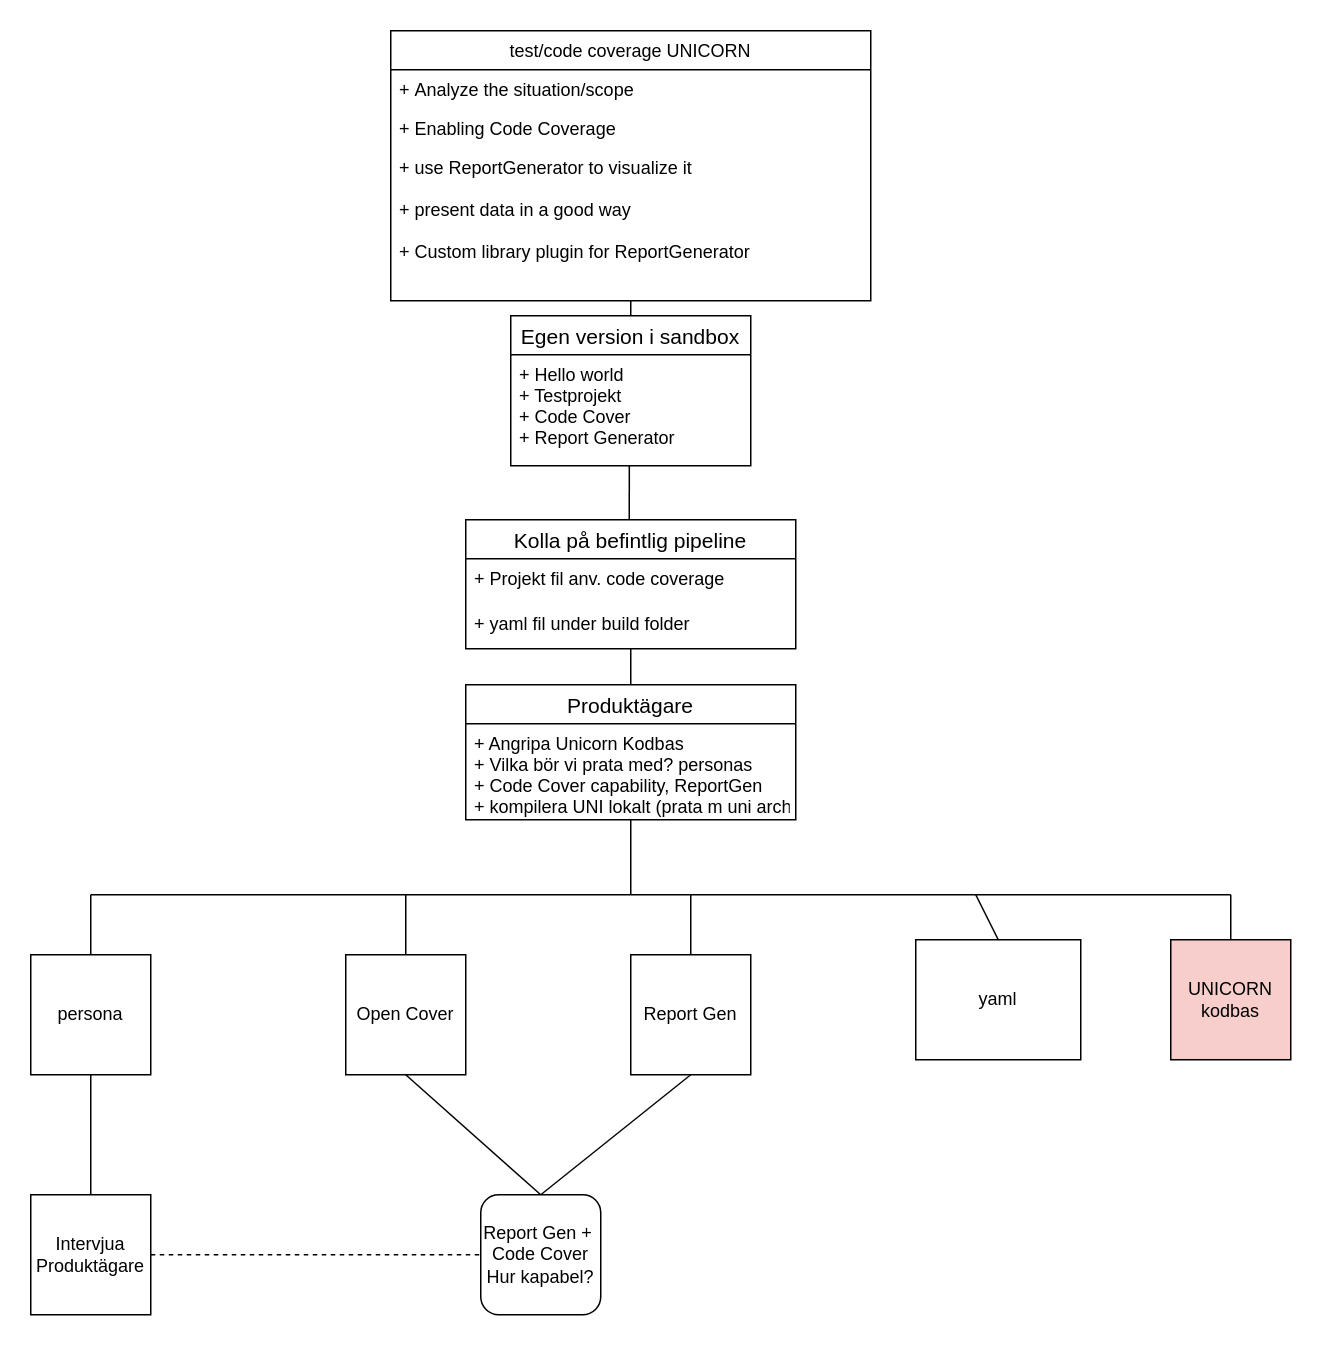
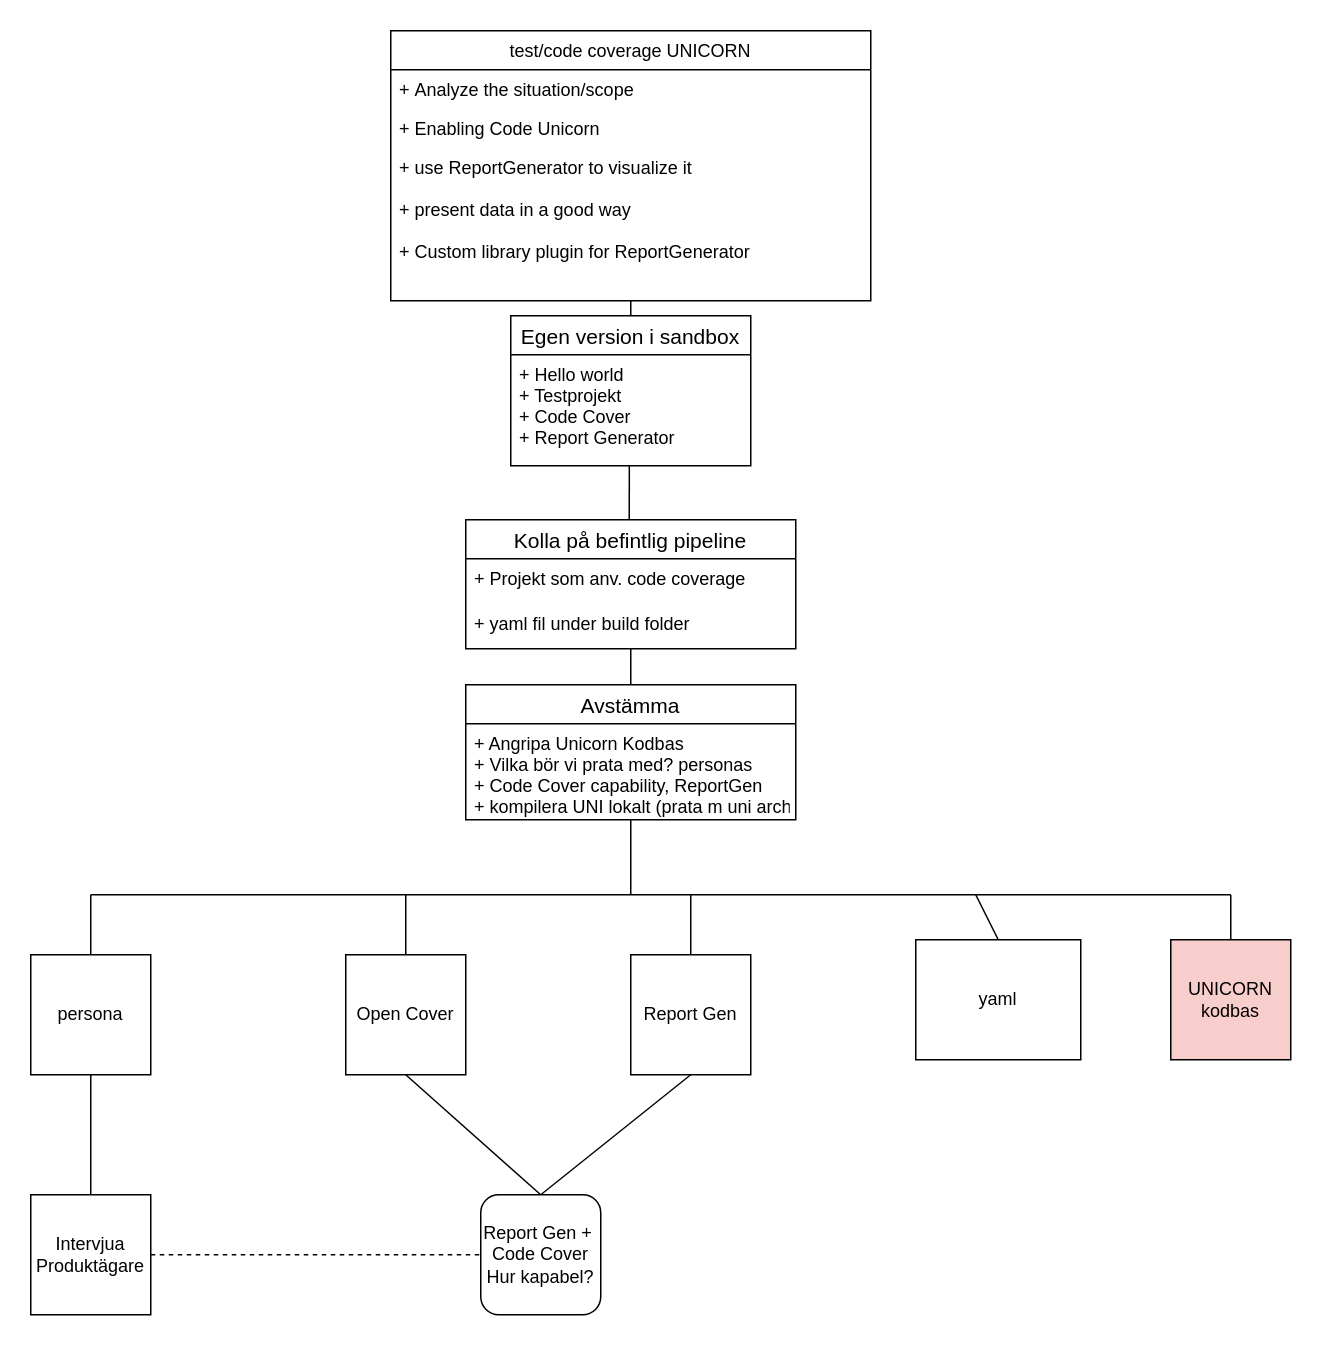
  <mxCell id="0" />
  <mxCell id="1" parent="0" />
  <mxCell id="2" value="test/code coverage UNICORN" style="swimlane;fontStyle=0;childLayout=stackLayout;horizontal=1;startSize=26;fillColor=none;horizontalStack=0;resizeParent=1;resizeParentMax=0;resizeLast=0;collapsible=1;marginBottom=0;" parent="1" vertex="1"><mxGeometry x="260" y="20" width="320" height="180" as="geometry" /></mxCell>
  <mxCell id="3" value="+ Analyze the situation/scope" style="text;strokeColor=none;fillColor=none;align=left;verticalAlign=top;spacingLeft=4;spacingRight=4;overflow=hidden;rotatable=0;points=[[0,0.5],[1,0.5]];portConstraint=eastwest;" parent="2" vertex="1"><mxGeometry y="26" width="320" height="26" as="geometry" /></mxCell>
- <mxCell id="4" value="+ Enabling Code Coverage" style="text;strokeColor=none;fillColor=none;align=left;verticalAlign=top;spacingLeft=4;spacingRight=4;overflow=hidden;rotatable=0;points=[[0,0.5],[1,0.5]];portConstraint=eastwest;" parent="2" vertex="1"><mxGeometry y="52" width="320" height="26" as="geometry" /></mxCell>
+ <mxCell id="4" value="+ Enabling Code Unicorn" style="text;strokeColor=none;fillColor=none;align=left;verticalAlign=top;spacingLeft=4;spacingRight=4;overflow=hidden;rotatable=0;points=[[0,0.5],[1,0.5]];portConstraint=eastwest;" parent="2" vertex="1"><mxGeometry y="52" width="320" height="26" as="geometry" /></mxCell>
  <mxCell id="5" value="+ use ReportGenerator to visualize it&#10;&#10;+ present data in a good way&#10;&#10;+ Custom library plugin for ReportGenerator" style="text;strokeColor=none;fillColor=none;align=left;verticalAlign=top;spacingLeft=4;spacingRight=4;overflow=hidden;rotatable=0;points=[[0,0.5],[1,0.5]];portConstraint=eastwest;" parent="2" vertex="1"><mxGeometry y="78" width="320" height="102" as="geometry" /></mxCell>
  <mxCell id="6" value="" style="endArrow=none;html=1;" parent="1" target="5" edge="1"><mxGeometry width="50" height="50" relative="1" as="geometry"><mxPoint x="420" y="230" as="sourcePoint" /><mxPoint x="470" y="390" as="targetPoint" /></mxGeometry></mxCell>
  <mxCell id="7" value="Egen version i sandbox" style="swimlane;fontStyle=0;childLayout=stackLayout;horizontal=1;startSize=26;horizontalStack=0;resizeParent=1;resizeParentMax=0;resizeLast=0;collapsible=1;marginBottom=0;align=center;fontSize=14;" parent="1" vertex="1"><mxGeometry x="340" y="210" width="160" height="100" as="geometry" /></mxCell>
  <mxCell id="8" value="+ Hello world&#10;+ Testprojekt&#10;+ Code Cover&#10;+ Report Generator" style="text;strokeColor=none;fillColor=none;spacingLeft=4;spacingRight=4;overflow=hidden;rotatable=0;points=[[0,0.5],[1,0.5]];portConstraint=eastwest;fontSize=12;" parent="7" vertex="1"><mxGeometry y="26" width="160" height="74" as="geometry" /></mxCell>
  <mxCell id="9" value="" style="endArrow=none;html=1;entryX=0.494;entryY=1.074;entryDx=0;entryDy=0;entryPerimeter=0;" parent="1" edge="1"><mxGeometry width="50" height="50" relative="1" as="geometry"><mxPoint x="419" y="356" as="sourcePoint" /><mxPoint x="419.04" y="309.996" as="targetPoint" /></mxGeometry></mxCell>
  <mxCell id="10" value="Kolla på befintlig pipeline" style="swimlane;fontStyle=0;childLayout=stackLayout;horizontal=1;startSize=26;horizontalStack=0;resizeParent=1;resizeParentMax=0;resizeLast=0;collapsible=1;marginBottom=0;align=center;fontSize=14;" parent="1" vertex="1"><mxGeometry x="310" y="346" width="220" height="86" as="geometry" /></mxCell>
- <mxCell id="11" value="+ Projekt fil anv. code coverage" style="text;strokeColor=none;fillColor=none;spacingLeft=4;spacingRight=4;overflow=hidden;rotatable=0;points=[[0,0.5],[1,0.5]];portConstraint=eastwest;fontSize=12;" parent="10" vertex="1"><mxGeometry y="26" width="220" height="30" as="geometry" /></mxCell>
+ <mxCell id="11" value="+ Projekt som anv. code coverage" style="text;strokeColor=none;fillColor=none;spacingLeft=4;spacingRight=4;overflow=hidden;rotatable=0;points=[[0,0.5],[1,0.5]];portConstraint=eastwest;fontSize=12;" parent="10" vertex="1"><mxGeometry y="26" width="220" height="30" as="geometry" /></mxCell>
  <mxCell id="12" value="+ yaml fil under build folder" style="text;strokeColor=none;fillColor=none;spacingLeft=4;spacingRight=4;overflow=hidden;rotatable=0;points=[[0,0.5],[1,0.5]];portConstraint=eastwest;fontSize=12;" parent="10" vertex="1"><mxGeometry y="56" width="220" height="30" as="geometry" /></mxCell>
- <mxCell id="13" value="Produktägare" style="swimlane;fontStyle=0;childLayout=stackLayout;horizontal=1;startSize=26;horizontalStack=0;resizeParent=1;resizeParentMax=0;resizeLast=0;collapsible=1;marginBottom=0;align=center;fontSize=14;" parent="1" vertex="1"><mxGeometry x="310" y="456" width="220" height="90" as="geometry" /></mxCell>
+ <mxCell id="13" value="Avstämma" style="swimlane;fontStyle=0;childLayout=stackLayout;horizontal=1;startSize=26;horizontalStack=0;resizeParent=1;resizeParentMax=0;resizeLast=0;collapsible=1;marginBottom=0;align=center;fontSize=14;" parent="1" vertex="1"><mxGeometry x="310" y="456" width="220" height="90" as="geometry" /></mxCell>
  <mxCell id="14" value="+ Angripa Unicorn Kodbas&#10;+ Vilka bör vi prata med? personas&#10;+ Code Cover capability, ReportGen&#10;+ kompilera UNI lokalt (prata m uni arch)&#10;&#10;&#10;" style="text;strokeColor=none;fillColor=none;spacingLeft=4;spacingRight=4;overflow=hidden;rotatable=0;points=[[0,0.5],[1,0.5]];portConstraint=eastwest;fontSize=12;" parent="13" vertex="1"><mxGeometry y="26" width="220" height="64" as="geometry" /></mxCell>
  <mxCell id="15" value="" style="endArrow=none;html=1;" parent="1" edge="1"><mxGeometry width="50" height="50" relative="1" as="geometry"><mxPoint x="420" y="456" as="sourcePoint" /><mxPoint x="420" y="432" as="targetPoint" /></mxGeometry></mxCell>
  <mxCell id="16" value="" style="endArrow=none;html=1;" parent="1" edge="1"><mxGeometry width="50" height="50" relative="1" as="geometry"><mxPoint x="420" y="596" as="sourcePoint" /><mxPoint x="420" y="546" as="targetPoint" /></mxGeometry></mxCell>
  <mxCell id="17" value="" style="endArrow=none;html=1;" parent="1" edge="1"><mxGeometry width="50" height="50" relative="1" as="geometry"><mxPoint x="60" y="596" as="sourcePoint" /><mxPoint x="820" y="596" as="targetPoint" /></mxGeometry></mxCell>
  <mxCell id="18" value="Intervjua&lt;br&gt;Produktägare" style="whiteSpace=wrap;html=1;aspect=fixed;" parent="1" vertex="1"><mxGeometry y="796" width="80" height="80" as="geometry" x="20" /></mxCell>
  <mxCell id="19" value="Report Gen +&amp;nbsp;&lt;br&gt;Code Cover&lt;br&gt;Hur kapabel?" style="whiteSpace=wrap;html=1;aspect=fixed;rounded=1;" parent="1" vertex="1"><mxGeometry x="320" y="796" width="80" height="80" as="geometry" /></mxCell>
  <mxCell id="20" value="Report Gen" style="whiteSpace=wrap;html=1;aspect=fixed;" parent="1" vertex="1"><mxGeometry x="420" y="636" width="80" height="80" as="geometry" /></mxCell>
  <mxCell id="21" value="yaml" style="whiteSpace=wrap;html=1;aspect=fixed;" parent="1" vertex="1"><mxGeometry x="610" y="626" width="110" height="80" as="geometry" /></mxCell>
  <mxCell id="22" value="UNICORN&lt;br&gt;kodbas" style="whiteSpace=wrap;html=1;aspect=fixed;fillColor=#f8cecc;" parent="1" vertex="1"><mxGeometry x="780" y="626" width="80" height="80" as="geometry" /></mxCell>
  <mxCell id="23" value="" style="endArrow=none;html=1;" parent="1" edge="1"><mxGeometry width="50" height="50" relative="1" as="geometry"><mxPoint x="60" y="636" as="sourcePoint" /><mxPoint x="60" y="596" as="targetPoint" /></mxGeometry></mxCell>
  <mxCell id="24" value="" style="endArrow=none;html=1;" parent="1" edge="1"><mxGeometry width="50" height="50" relative="1" as="geometry"><mxPoint x="270" y="636" as="sourcePoint" /><mxPoint x="270" y="596" as="targetPoint" /></mxGeometry></mxCell>
  <mxCell id="25" value="" style="endArrow=none;html=1;" parent="1" source="20" edge="1"><mxGeometry width="50" height="50" relative="1" as="geometry"><mxPoint x="280" y="636" as="sourcePoint" /><mxPoint x="460" y="596" as="targetPoint" /></mxGeometry></mxCell>
  <mxCell id="26" value="" style="endArrow=none;html=1;exitX=0.5;exitY=0;exitDx=0;exitDy=0;" parent="1" source="21" edge="1"><mxGeometry width="50" height="50" relative="1" as="geometry"><mxPoint x="470" y="636" as="sourcePoint" /><mxPoint x="650" y="596" as="targetPoint" /></mxGeometry></mxCell>
  <mxCell id="27" value="" style="endArrow=none;html=1;exitX=0.5;exitY=0;exitDx=0;exitDy=0;" parent="1" source="22" edge="1"><mxGeometry width="50" height="50" relative="1" as="geometry"><mxPoint x="660" y="636" as="sourcePoint" /><mxPoint x="820" y="596" as="targetPoint" /></mxGeometry></mxCell>
  <mxCell id="28" value="Open Cover" style="whiteSpace=wrap;html=1;aspect=fixed;" parent="1" vertex="1"><mxGeometry x="230" y="636" width="80" height="80" as="geometry" /></mxCell>
  <mxCell id="29" value="" style="endArrow=none;html=1;exitX=0.5;exitY=0;exitDx=0;exitDy=0;" parent="1" source="19" edge="1"><mxGeometry width="50" height="50" relative="1" as="geometry"><mxPoint x="220" y="766" as="sourcePoint" /><mxPoint x="270" y="716" as="targetPoint" /></mxGeometry></mxCell>
  <mxCell id="30" value="" style="endArrow=none;html=1;exitX=0.5;exitY=0;exitDx=0;exitDy=0;" parent="1" source="19" edge="1"><mxGeometry width="50" height="50" relative="1" as="geometry"><mxPoint x="550" y="796" as="sourcePoint" /><mxPoint x="460" y="716" as="targetPoint" /></mxGeometry></mxCell>
  <mxCell id="31" value="persona" style="whiteSpace=wrap;html=1;aspect=fixed;" parent="1" vertex="1"><mxGeometry y="636" width="80" height="80" as="geometry" x="20" /></mxCell>
  <mxCell id="32" value="" style="endArrow=none;html=1;exitX=0.5;exitY=0;exitDx=0;exitDy=0;" parent="1" edge="1"><mxGeometry width="50" height="50" relative="1" as="geometry"><mxPoint x="60" y="796" as="sourcePoint" /><mxPoint x="60" y="716" as="targetPoint" /></mxGeometry></mxCell>
  <mxCell id="33" value="" style="endArrow=none;dashed=1;html=1;entryX=0;entryY=0.5;entryDx=0;entryDy=0;" parent="1" target="19" edge="1"><mxGeometry width="50" height="50" relative="1" as="geometry"><mxPoint x="100" y="836" as="sourcePoint" /><mxPoint x="150" y="786" as="targetPoint" /></mxGeometry></mxCell>
